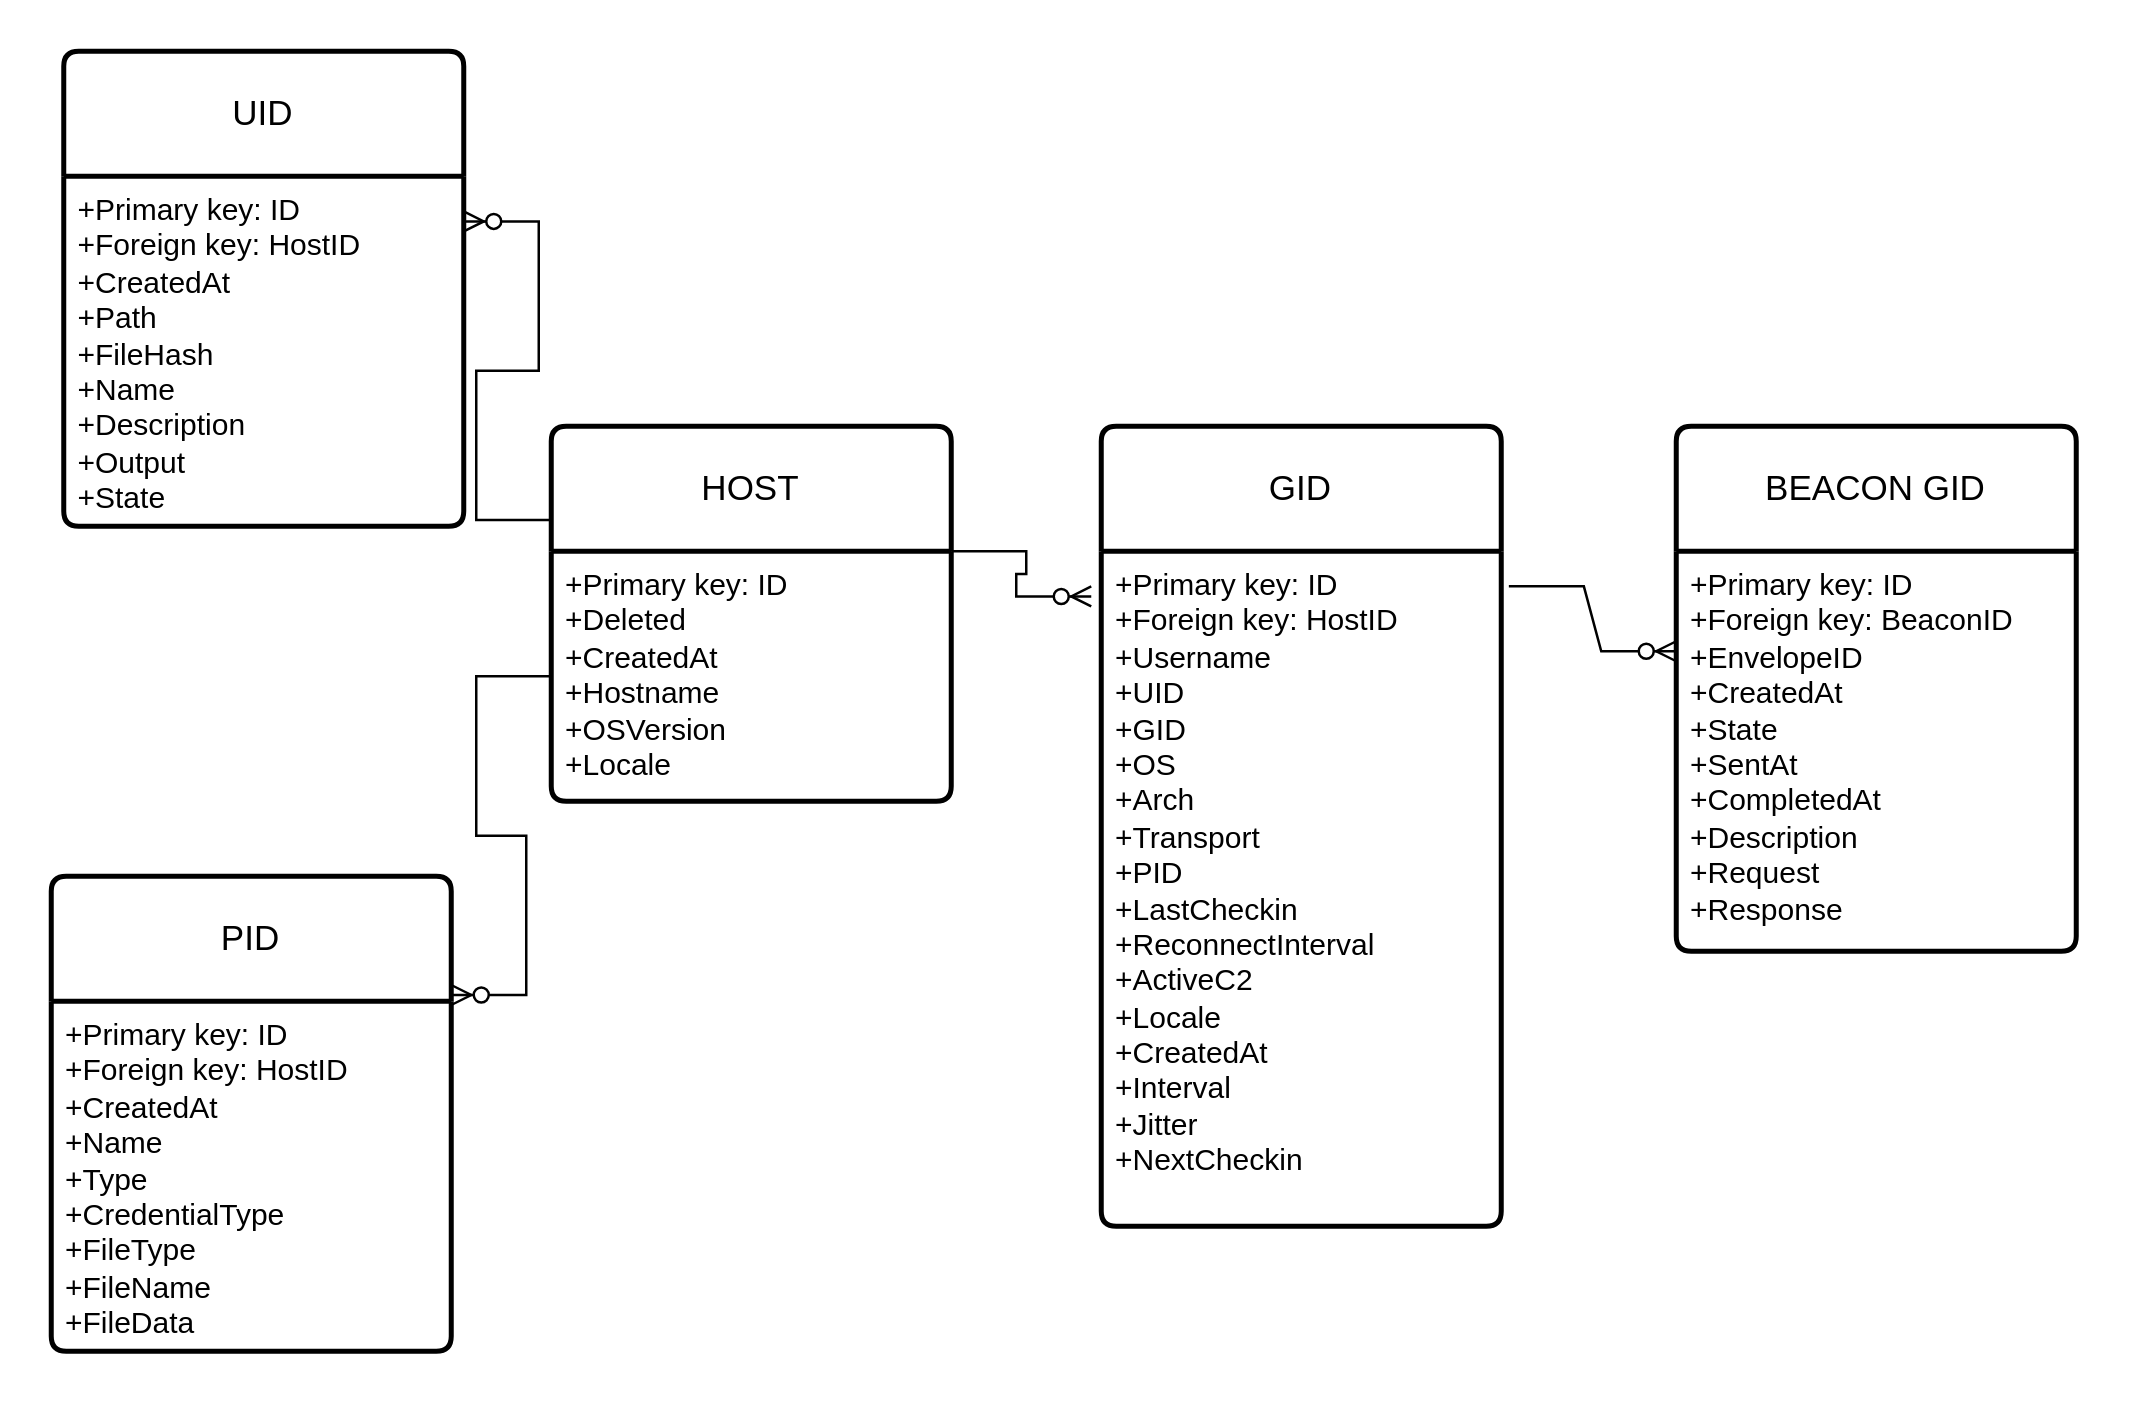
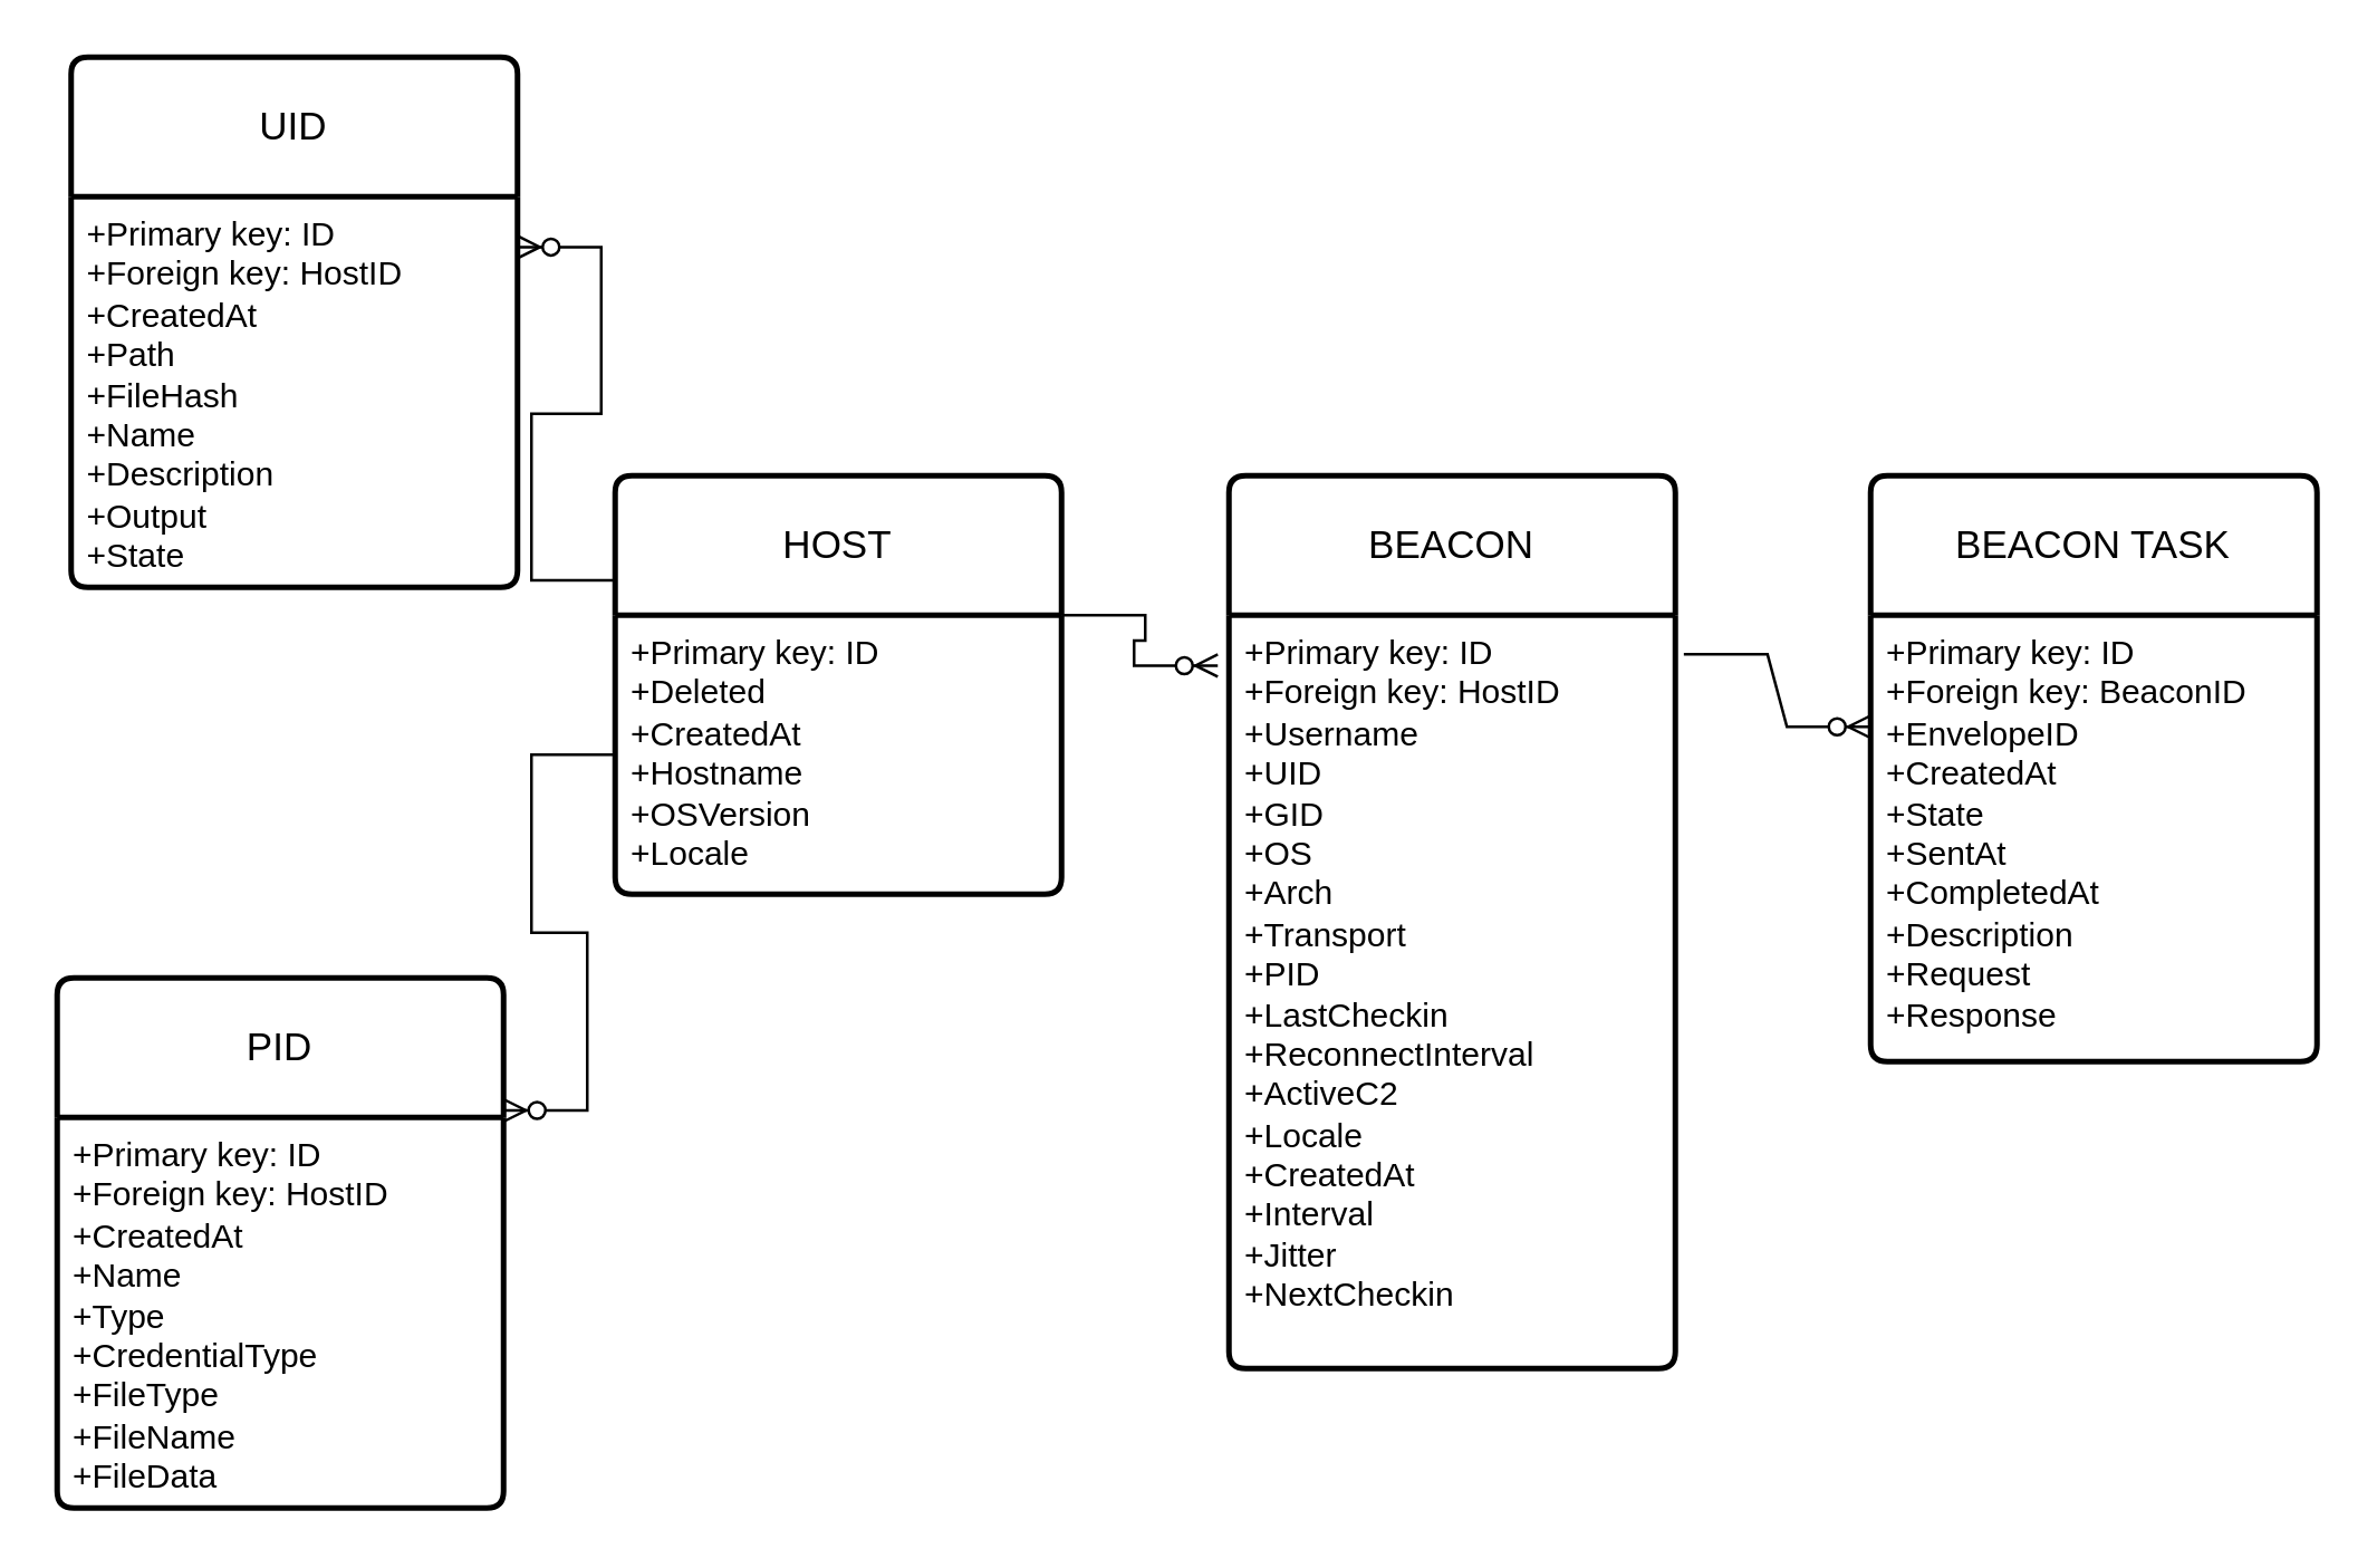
  <mxCell id="0" />
  <mxCell id="1" parent="0" />
  <mxCell id="2" value="" style="edgeStyle=entityRelationEdgeStyle;fontSize=12;html=1;endArrow=ERzeroToMany;endFill=1;rounded=0;exitX=1.019;exitY=0.052;exitDx=0;exitDy=0;entryX=0;entryY=0.25;entryDx=0;entryDy=0;exitPerimeter=0;" parent="1" source="7" target="9" edge="1"><mxGeometry width="100" height="100" relative="1" as="geometry"><mxPoint x="600" y="350" as="sourcePoint" /><mxPoint x="700" y="250" as="targetPoint" /></mxGeometry></mxCell>
  <mxCell id="3" value="" style="edgeStyle=entityRelationEdgeStyle;fontSize=12;html=1;endArrow=ERzeroToMany;endFill=1;rounded=0;exitX=0;exitY=0.25;exitDx=0;exitDy=0;entryX=1;entryY=0.129;entryDx=0;entryDy=0;entryPerimeter=0;" parent="1" source="10" target="15" edge="1"><mxGeometry width="100" height="100" relative="1" as="geometry"><mxPoint x="830" y="110" as="sourcePoint" /><mxPoint x="930" y="10" as="targetPoint" /></mxGeometry></mxCell>
  <mxCell id="4" value="" style="edgeStyle=entityRelationEdgeStyle;fontSize=12;html=1;endArrow=ERzeroToMany;endFill=1;rounded=0;exitX=0;exitY=0.5;exitDx=0;exitDy=0;entryX=1;entryY=0.25;entryDx=0;entryDy=0;" parent="1" source="11" target="12" edge="1"><mxGeometry width="100" height="100" relative="1" as="geometry"><mxPoint x="830" y="110" as="sourcePoint" /><mxPoint x="930" y="10" as="targetPoint" /></mxGeometry></mxCell>
  <mxCell id="5" value="" style="edgeStyle=entityRelationEdgeStyle;fontSize=12;html=1;endArrow=ERzeroToMany;endFill=1;rounded=0;entryX=-0.025;entryY=0.067;entryDx=0;entryDy=0;exitX=1;exitY=0;exitDx=0;exitDy=0;entryPerimeter=0;" parent="1" source="11" target="7" edge="1"><mxGeometry width="100" height="100" relative="1" as="geometry"><mxPoint x="820" y="90" as="sourcePoint" /><mxPoint x="920" y="-10" as="targetPoint" /></mxGeometry></mxCell>
- <mxCell id="6" value="GID" style="swimlane;childLayout=stackLayout;horizontal=1;startSize=50;horizontalStack=0;rounded=1;fontSize=14;fontStyle=0;strokeWidth=2;resizeParent=0;resizeLast=1;shadow=0;dashed=0;align=center;arcSize=4;whiteSpace=wrap;html=1;" vertex="1" parent="1"><mxGeometry x="440" y="170" width="160" height="320" as="geometry" /></mxCell>
+ <mxCell id="6" value="BEACON" style="swimlane;childLayout=stackLayout;horizontal=1;startSize=50;horizontalStack=0;rounded=1;fontSize=14;fontStyle=0;strokeWidth=2;resizeParent=0;resizeLast=1;shadow=0;dashed=0;align=center;arcSize=4;whiteSpace=wrap;html=1;" vertex="1" parent="1"><mxGeometry x="440" y="170" width="160" height="320" as="geometry" /></mxCell>
  <mxCell id="7" value="+Primary key: ID&lt;br&gt;+Foreign key: HostID&lt;br&gt;+Username&lt;br&gt;+UID&lt;br&gt;+GID&lt;br&gt;+OS&lt;br&gt;+Arch&lt;br&gt;+Transport&lt;br&gt;+PID&lt;br&gt;+LastCheckin&lt;br&gt;+ReconnectInterval&lt;br&gt;+ActiveC2&lt;br&gt;+Locale&lt;br&gt;+CreatedAt&lt;br&gt;+Interval&lt;br&gt;+Jitter&lt;br&gt;+NextCheckin" style="align=left;strokeColor=none;fillColor=none;spacingLeft=4;fontSize=12;verticalAlign=top;resizable=0;rotatable=0;part=1;html=1;" vertex="1" parent="6"><mxGeometry y="50" width="160" height="270" as="geometry" /></mxCell>
- <mxCell id="8" value="BEACON GID" style="swimlane;childLayout=stackLayout;horizontal=1;startSize=50;horizontalStack=0;rounded=1;fontSize=14;fontStyle=0;strokeWidth=2;resizeParent=0;resizeLast=1;shadow=0;dashed=0;align=center;arcSize=4;whiteSpace=wrap;html=1;" vertex="1" parent="1"><mxGeometry x="670" y="170" width="160" height="210" as="geometry" /></mxCell>
+ <mxCell id="8" value="BEACON TASK" style="swimlane;childLayout=stackLayout;horizontal=1;startSize=50;horizontalStack=0;rounded=1;fontSize=14;fontStyle=0;strokeWidth=2;resizeParent=0;resizeLast=1;shadow=0;dashed=0;align=center;arcSize=4;whiteSpace=wrap;html=1;" vertex="1" parent="1"><mxGeometry x="670" y="170" width="160" height="210" as="geometry" /></mxCell>
  <mxCell id="9" value="+Primary key: ID&lt;br&gt;+Foreign key: BeaconID&lt;br&gt;+EnvelopeID&lt;br&gt;+CreatedAt&lt;br&gt;+State&lt;br&gt;+SentAt&lt;br&gt;+CompletedAt&lt;br&gt;+Description&lt;br&gt;+Request&lt;br&gt;+Response" style="align=left;strokeColor=none;fillColor=none;spacingLeft=4;fontSize=12;verticalAlign=top;resizable=0;rotatable=0;part=1;html=1;" vertex="1" parent="8"><mxGeometry y="50" width="160" height="160" as="geometry" /></mxCell>
  <mxCell id="10" value="HOST" style="swimlane;childLayout=stackLayout;horizontal=1;startSize=50;horizontalStack=0;rounded=1;fontSize=14;fontStyle=0;strokeWidth=2;resizeParent=0;resizeLast=1;shadow=0;dashed=0;align=center;arcSize=4;whiteSpace=wrap;html=1;" vertex="1" parent="1"><mxGeometry x="220" y="170" width="160" height="150" as="geometry" /></mxCell>
  <mxCell id="11" value="+Primary key: ID&lt;br&gt;+Deleted&lt;br&gt;+CreatedAt&lt;br&gt;+Hostname&lt;br&gt;+OSVersion&lt;br&gt;+Locale" style="align=left;strokeColor=none;fillColor=none;spacingLeft=4;fontSize=12;verticalAlign=top;resizable=0;rotatable=0;part=1;html=1;" vertex="1" parent="10"><mxGeometry y="50" width="160" height="100" as="geometry" /></mxCell>
  <mxCell id="12" value="PID" style="swimlane;childLayout=stackLayout;horizontal=1;startSize=50;horizontalStack=0;rounded=1;fontSize=14;fontStyle=0;strokeWidth=2;resizeParent=0;resizeLast=1;shadow=0;dashed=0;align=center;arcSize=4;whiteSpace=wrap;html=1;" vertex="1" parent="1"><mxGeometry x="20" y="350" width="160" height="190" as="geometry" /></mxCell>
  <mxCell id="13" value="+Primary key: ID&lt;br&gt;+Foreign key: HostID&lt;br&gt;+CreatedAt&lt;br&gt;+Name&lt;br&gt;+Type&lt;br&gt;+CredentialType&lt;br&gt;+FileType&lt;br&gt;+FileName&lt;br&gt;+FileData" style="align=left;strokeColor=none;fillColor=none;spacingLeft=4;fontSize=12;verticalAlign=top;resizable=0;rotatable=0;part=1;html=1;" vertex="1" parent="12"><mxGeometry y="50" width="160" height="140" as="geometry" /></mxCell>
  <mxCell id="14" value="UID" style="swimlane;childLayout=stackLayout;horizontal=1;startSize=50;horizontalStack=0;rounded=1;fontSize=14;fontStyle=0;strokeWidth=2;resizeParent=0;resizeLast=1;shadow=0;dashed=0;align=center;arcSize=4;whiteSpace=wrap;html=1;" vertex="1" parent="1"><mxGeometry x="25" y="20" width="160" height="190" as="geometry" /></mxCell>
  <mxCell id="15" value="+Primary key: ID&lt;br&gt;+Foreign key: HostID&lt;br&gt;+CreatedAt&lt;br&gt;+Path&lt;br&gt;+FileHash&lt;br&gt;+Name&lt;br&gt;+Description&lt;br&gt;+Output&lt;br&gt;+State" style="align=left;strokeColor=none;fillColor=none;spacingLeft=4;fontSize=12;verticalAlign=top;resizable=0;rotatable=0;part=1;html=1;" vertex="1" parent="14"><mxGeometry y="50" width="160" height="140" as="geometry" /></mxCell>
